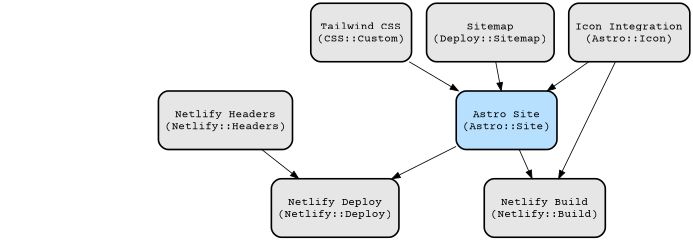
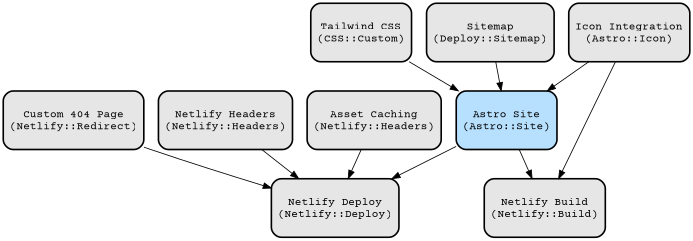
  digraph {
    fontname="Courier Prime"
    node [color=black fillcolor="#E6E6E6" fontname="Courier Prime" shape=rectangle style="filled,bold,rounded"]
    edge [fontname="Courier Prime"]
    n1 [height=1 label="Netlify Build\n(Netlify::Build)"]
    n2 [height=1 label="Netlify Deploy\n(Netlify::Deploy)"]
    n3 [fillcolor="#B7E0FF" height=1 label="Astro Site\n(Astro::Site)"]
    n4 [height=1 label="Tailwind CSS\n(CSS::Custom)"]
    n5 [height=1 label="Sitemap\n(Deploy::Sitemap)"]
    n6 [height=1 label="Icon Integration\n(Astro::Icon)"]
+   n7 [height=1 label="Custom 404 Page\n(Netlify::Redirect)"]
    n8 [height=1 label="Netlify Headers\n(Netlify::Headers)"]
+   n9 [height=1 label="Asset Caching\n(Netlify::Headers)"]
    n3 -> n1
    n3 -> n2
    n4 -> n3
    n5 -> n3
    n6 -> n1
    n6 -> n3
+   n7 -> n2
    n8 -> n2
+   n9 -> n2
  }
